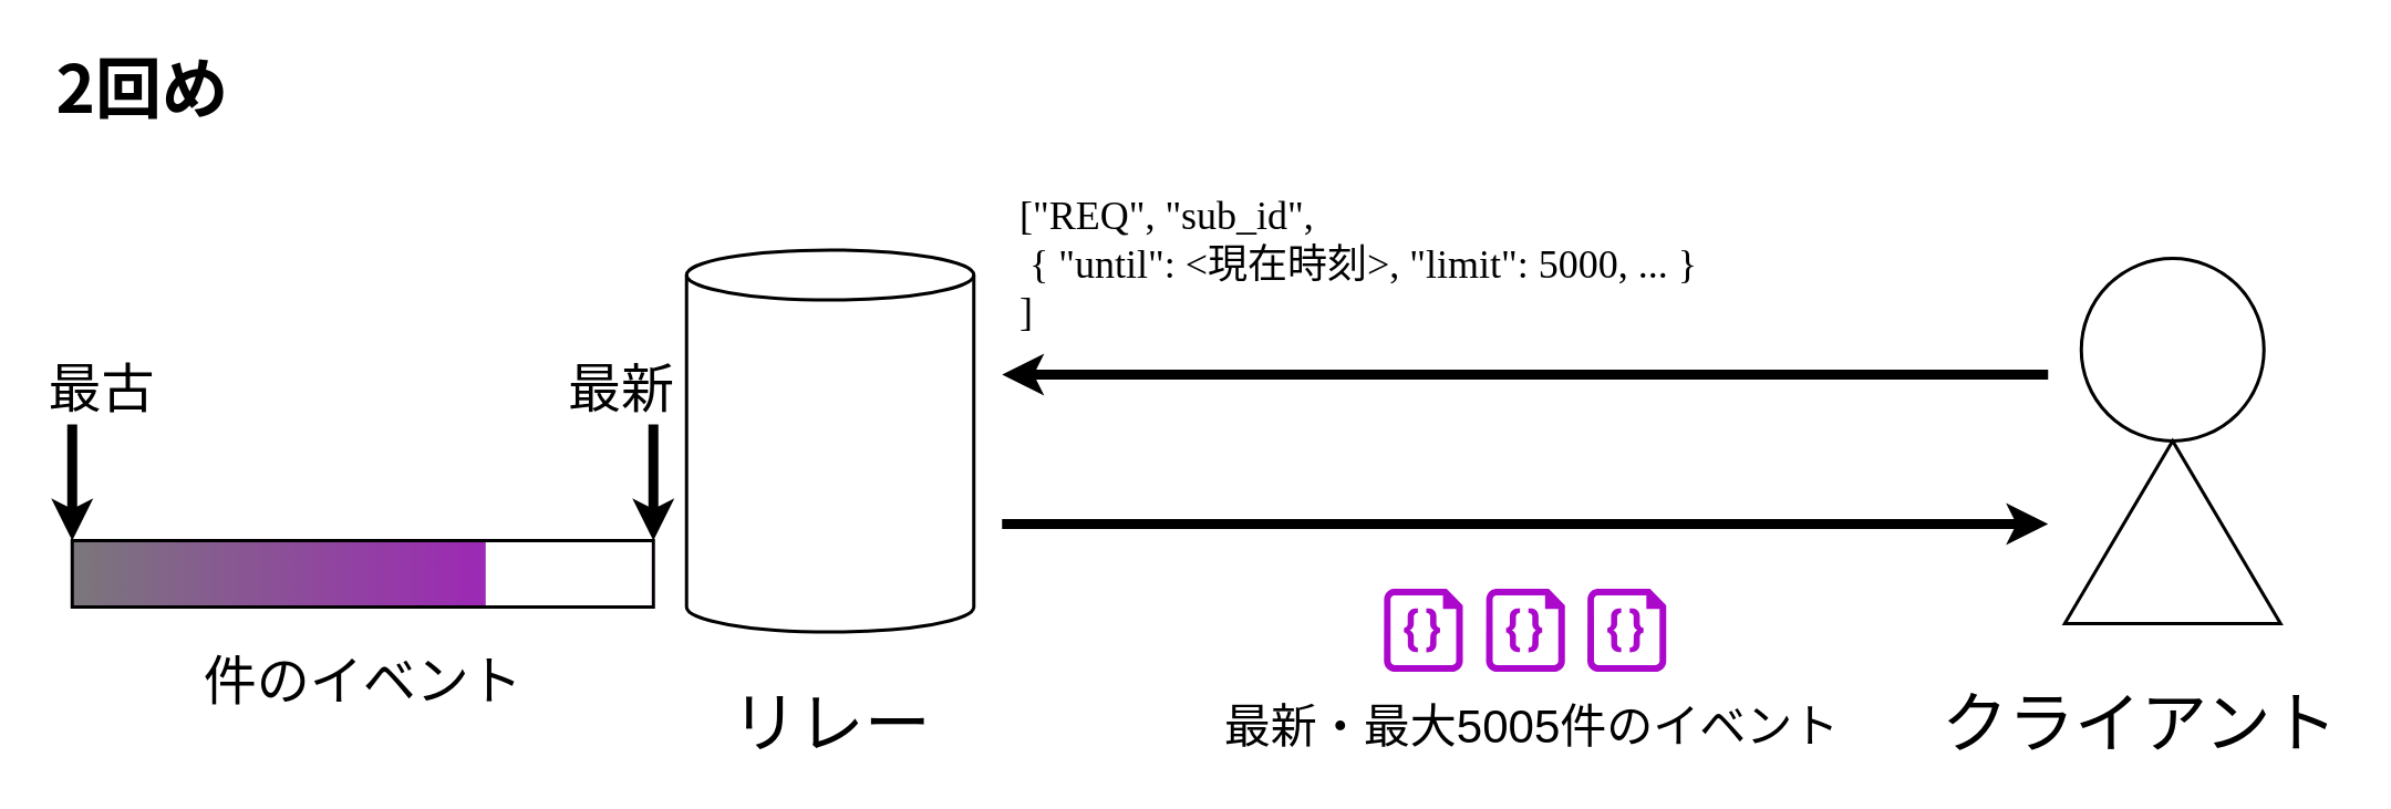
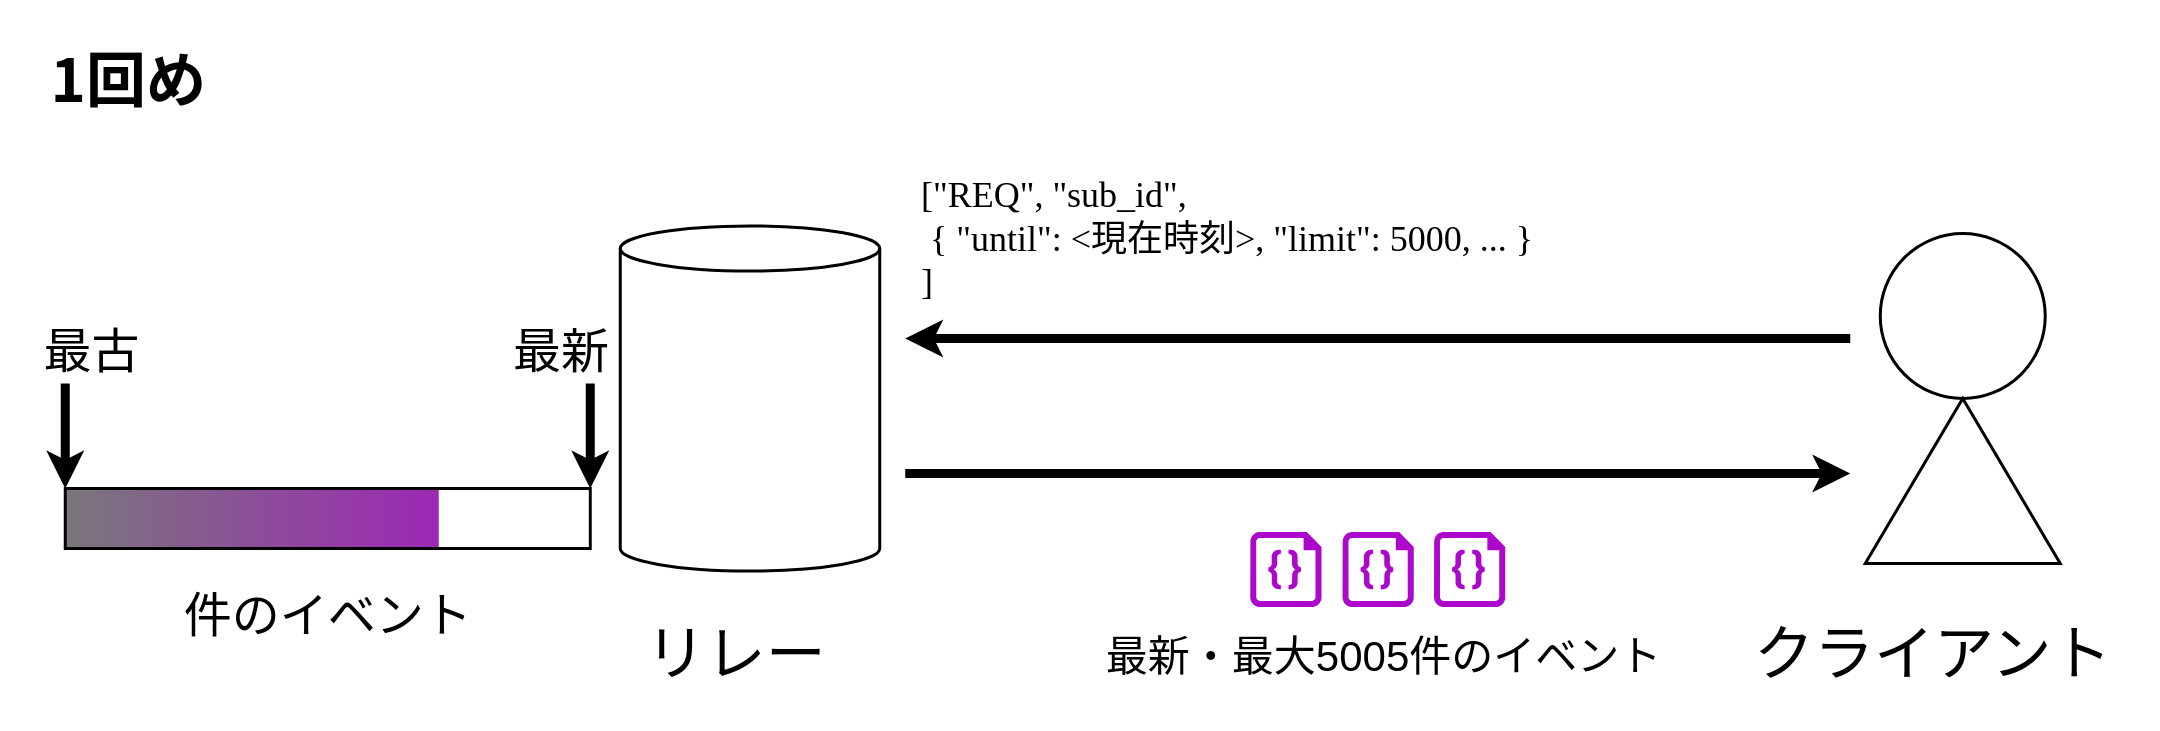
  <mxCell id="0" />
  <mxCell id="1" parent="0" />
  <mxCell id="2" value="" style="shape=cylinder3;whiteSpace=wrap;html=1;boundedLbl=1;backgroundOutline=1;size=15;strokeWidth=2;fontSize=40;fillColor=none;" parent="1" vertex="1"><mxGeometry x="413" y="150" width="173" height="230" as="geometry" /></mxCell>
  <mxCell id="3" value="" style="rounded=0;whiteSpace=wrap;html=1;strokeWidth=2;fontSize=40;fillColor=#AB08CC;gradientColor=#7A777B;gradientDirection=west;" parent="1" vertex="1"><mxGeometry x="43" y="325" width="350" height="40" as="geometry" /></mxCell>
  <mxCell id="4" value="" style="endArrow=classic;html=1;fontSize=40;strokeWidth=6;" parent="1" edge="1"><mxGeometry width="50" height="50" relative="1" as="geometry"><mxPoint x="1233" y="225" as="sourcePoint" /><mxPoint x="603" y="225" as="targetPoint" /></mxGeometry></mxCell>
  <mxCell id="5" value="" style="endArrow=classic;html=1;fontSize=40;strokeWidth=6;" parent="1" edge="1"><mxGeometry width="50" height="50" relative="1" as="geometry"><mxPoint x="603" y="315" as="sourcePoint" /><mxPoint x="1233" y="315" as="targetPoint" /></mxGeometry></mxCell>
  <mxCell id="6" value="クライアント" style="text;html=1;align=center;verticalAlign=middle;resizable=0;points=[];autosize=1;strokeColor=none;fillColor=none;fontSize=40;strokeWidth=2;" parent="1" vertex="1"><mxGeometry x="1158" y="405" width="260" height="60" as="geometry" /></mxCell>
- <mxCell id="7" value="リレー" style="text;html=1;align=center;verticalAlign=middle;resizable=0;points=[];autosize=1;strokeColor=none;fillColor=none;fontSize=40;strokeWidth=2;" parent="1" vertex="1"><mxGeometry x="429.5" y="405" width="140" height="60" as="geometry" /></mxCell>
+ <mxCell id="7" value="リレー" style="text;html=1;align=center;verticalAlign=middle;resizable=0;points=[];autosize=1;strokeColor=none;fillColor=none;fontSize=40;strokeWidth=2;" parent="1" vertex="1"><mxGeometry x="419.5" y="405" width="140" height="60" as="geometry" /></mxCell>
  <mxCell id="8" value="" style="endArrow=classic;html=1;strokeWidth=6;fontSize=40;entryX=0;entryY=0;entryDx=0;entryDy=0;" parent="1" target="3" edge="1"><mxGeometry width="50" height="50" relative="1" as="geometry"><mxPoint x="43" y="255" as="sourcePoint" /><mxPoint x="40" y="285" as="targetPoint" /></mxGeometry></mxCell>
  <mxCell id="9" value="件のイベント" style="text;html=1;align=center;verticalAlign=middle;resizable=0;points=[];autosize=1;strokeColor=none;fillColor=none;fontSize=32;strokeWidth=2;" parent="1" vertex="1"><mxGeometry x="78" y="385" width="280" height="50" as="geometry" /></mxCell>
  <mxCell id="10" value="" style="endArrow=classic;html=1;strokeWidth=6;fontSize=40;entryX=1;entryY=0;entryDx=0;entryDy=0;" parent="1" target="3" edge="1"><mxGeometry width="50" height="50" relative="1" as="geometry"><mxPoint x="393" y="255" as="sourcePoint" /><mxPoint x="370" y="305" as="targetPoint" /></mxGeometry></mxCell>
  <mxCell id="11" value="最古" style="text;html=1;align=left;verticalAlign=middle;resizable=0;points=[];autosize=1;strokeColor=none;fillColor=none;fontSize=32;" parent="1" vertex="1"><mxGeometry x="27" y="209" width="90" height="50" as="geometry" /></mxCell>
  <mxCell id="12" value="最新" style="text;html=1;align=right;verticalAlign=middle;resizable=0;points=[];autosize=1;strokeColor=none;fillColor=none;fontSize=32;" parent="1" vertex="1"><mxGeometry x="317" y="209" width="90" height="50" as="geometry" /></mxCell>
  <mxCell id="13" value="[&quot;REQ&quot;, &quot;sub_id&quot;, &lt;br style=&quot;font-size: 24px;&quot;&gt;&amp;nbsp;{ &quot;until&quot;: &amp;lt;現在時刻&amp;gt;, &quot;limit&quot;: 5000, ... }&lt;br style=&quot;font-size: 24px;&quot;&gt;]" style="text;html=1;align=left;verticalAlign=middle;resizable=0;points=[];autosize=1;strokeColor=none;fillColor=none;fontSize=24;strokeWidth=2;fontFamily=JetBrains Mono;rotation=0;" parent="1" vertex="1"><mxGeometry x="612" y="109" width="640" height="100" as="geometry" /></mxCell>
  <mxCell id="14" value="" style="group" parent="1" vertex="1" connectable="0"><mxGeometry x="1243" y="155" width="130" height="220" as="geometry" /></mxCell>
  <mxCell id="15" value="" style="ellipse;whiteSpace=wrap;html=1;aspect=fixed;fontSize=40;fillColor=none;strokeWidth=2;" parent="14" vertex="1"><mxGeometry x="10" width="110" height="110" as="geometry" /></mxCell>
  <mxCell id="16" value="" style="triangle;whiteSpace=wrap;html=1;fontSize=40;rotation=-90;fillColor=none;strokeWidth=2;" parent="14" vertex="1"><mxGeometry x="10" y="100" width="110" height="130" as="geometry" /></mxCell>
  <mxCell id="17" value="" style="whiteSpace=wrap;html=1;fontSize=20;fillColor=#FFFFFF;strokeColor=none;rotation=0;" parent="1" vertex="1"><mxGeometry x="292" y="326" width="100" height="38" as="geometry" /></mxCell>
- <mxCell id="18" value="2回め" style="text;html=1;align=center;verticalAlign=middle;resizable=0;points=[];autosize=1;strokeColor=none;fillColor=none;fontFamily=Noto Sans CJK JP;fontSize=40;fontStyle=1" parent="1" vertex="1"><mxGeometry x="20" y="20" width="130" height="60" as="geometry" /></mxCell>
+ <mxCell id="18" value="1回め" style="text;html=1;align=center;verticalAlign=middle;resizable=0;points=[];autosize=1;strokeColor=none;fillColor=none;fontFamily=Noto Sans CJK JP;fontSize=40;fontStyle=1" parent="1" vertex="1"><mxGeometry x="20" y="20" width="130" height="60" as="geometry" /></mxCell>
  <mxCell id="19" value="" style="group" parent="1" vertex="1" connectable="0"><mxGeometry x="833" y="354" width="170" height="50" as="geometry" /></mxCell>
  <mxCell id="20" value="" style="verticalLabelPosition=bottom;html=1;verticalAlign=top;align=center;strokeColor=none;fillColor=#AB08CC;shape=mxgraph.azure.code_file;pointerEvents=1;" parent="19" vertex="1"><mxGeometry x="122.5" width="47.5" height="50" as="geometry" /></mxCell>
  <mxCell id="21" value="" style="verticalLabelPosition=bottom;html=1;verticalAlign=top;align=center;strokeColor=none;fillColor=#AB08CC;shape=mxgraph.azure.code_file;pointerEvents=1;" parent="19" vertex="1"><mxGeometry width="47.5" height="50" as="geometry" /></mxCell>
  <mxCell id="22" value="" style="verticalLabelPosition=bottom;html=1;verticalAlign=top;align=center;strokeColor=none;fillColor=#AB08CC;shape=mxgraph.azure.code_file;pointerEvents=1;" parent="19" vertex="1"><mxGeometry x="61.5" width="47.5" height="50" as="geometry" /></mxCell>
  <mxCell id="23" value="&lt;font style=&quot;font-size: 28px;&quot;&gt;&amp;nbsp;最新・最大5005件のイベント&lt;/font&gt;" style="text;html=1;align=center;verticalAlign=middle;resizable=0;points=[];autosize=1;strokeColor=none;fillColor=none;fontSize=20;" parent="1" vertex="1"><mxGeometry x="718" y="412" width="400" height="50" as="geometry" /></mxCell>
